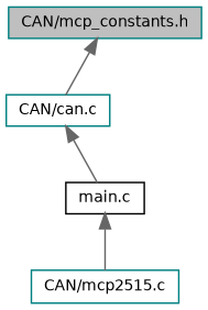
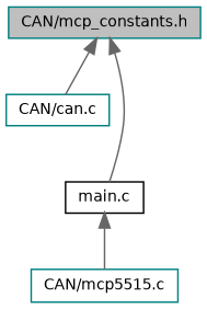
  digraph {
    node [color=teal fillcolor=white fontname=Helvetica fontsize=10 shape=record style=filled]
    edge [color=gray40 dir=back fontname=Helvetica fontsize=10 labelfontname=Helvetica labelfontsize=10 style=solid]
    n1 [fillcolor=grey75 fontcolor=black height=0.2 label="CAN/mcp_constants.h" width=0.4]
    n2 [height=0.2 label="CAN/can.c" width=0.4]
    n3 [color=black height=0.2 label="main.c" width=0.4]
-   n4 [height=0.2 label="CAN/mcp2515.c" width=0.4]
+   n4 [height=0.2 label="CAN/mcp5515.c" width=0.4]
    n1 -> n2
-   n2 -> n3
+   n1 -> n3
    n3 -> n4
  }
